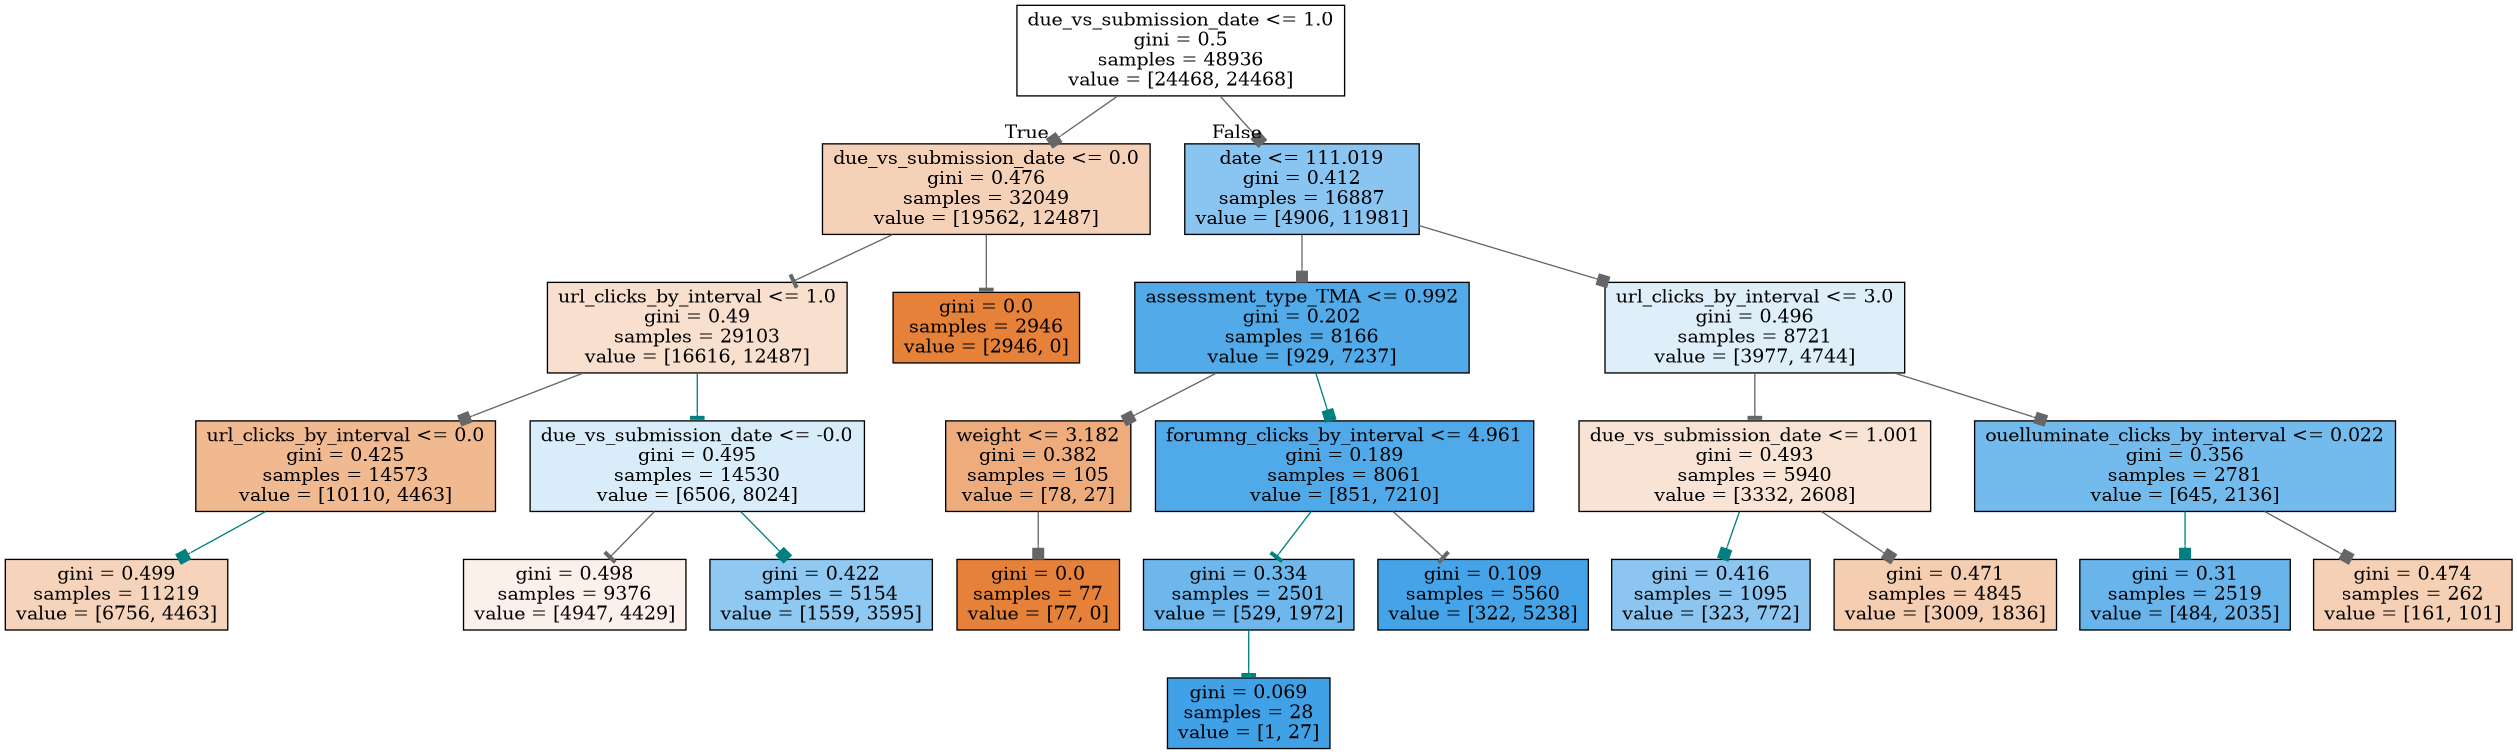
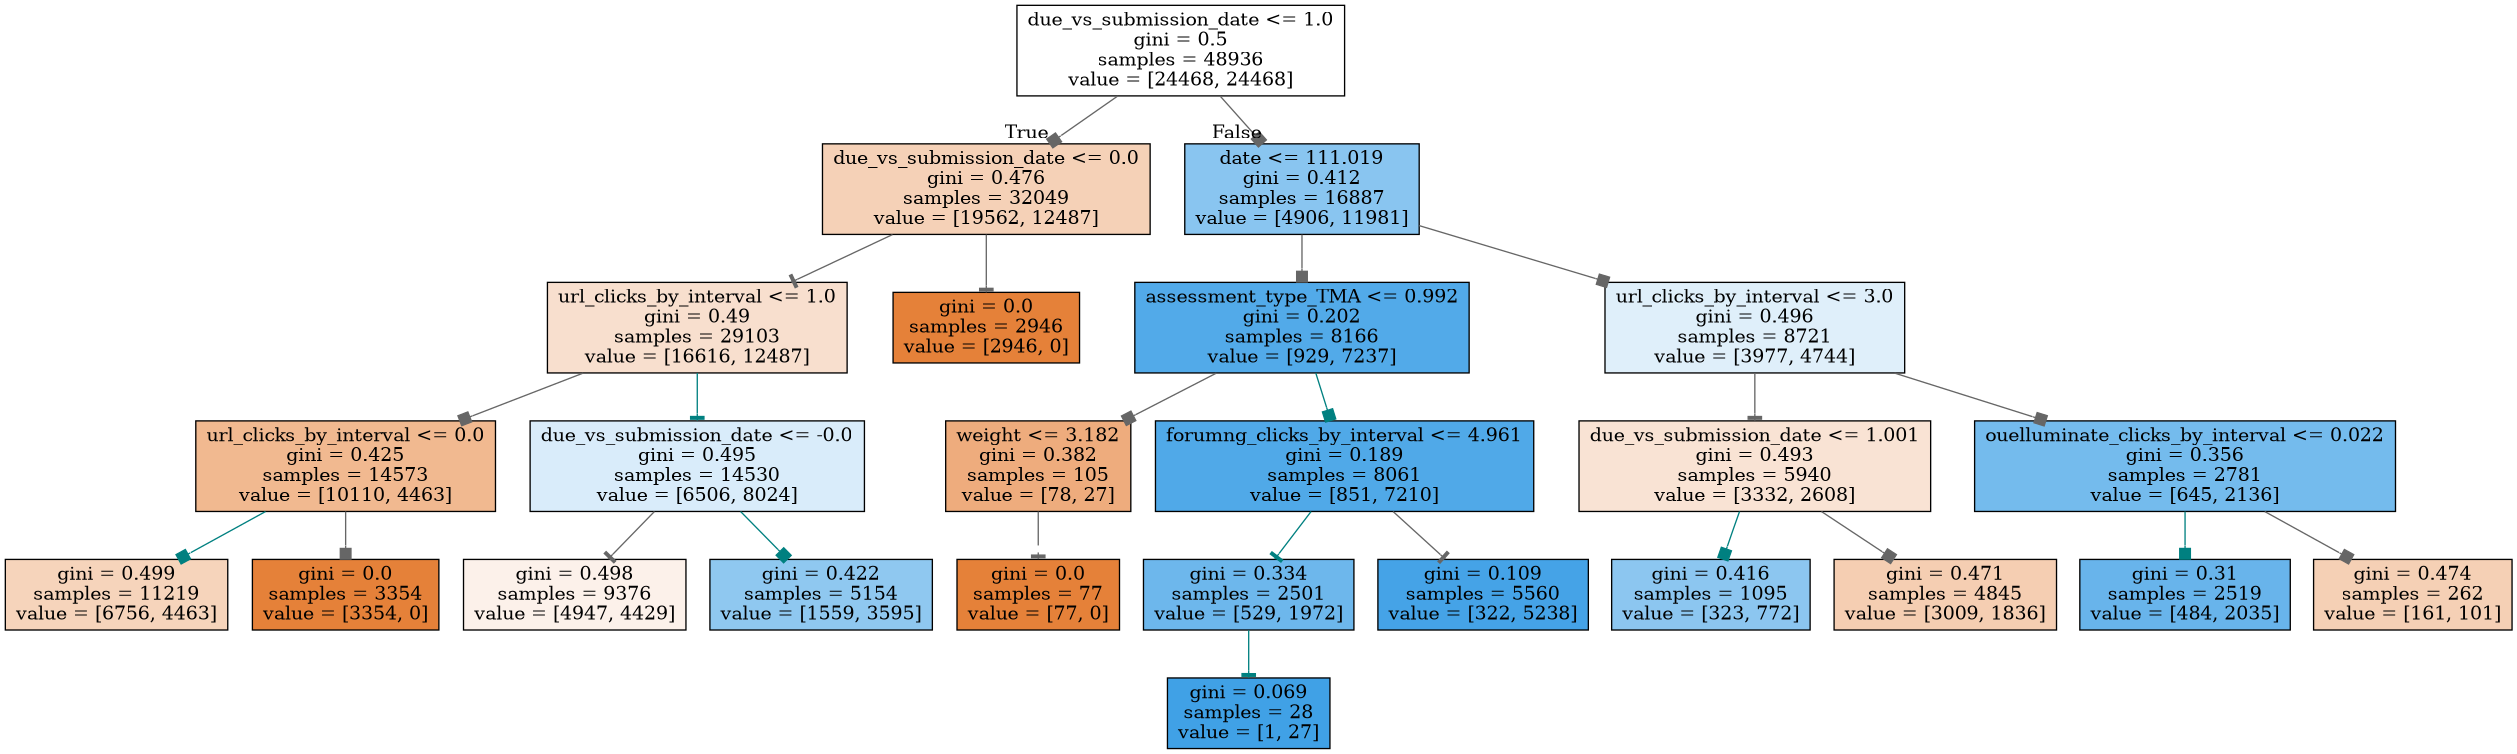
  digraph {
    node [color=black fillcolor="#e58139ff" shape=box style=filled]
    edge [arrowhead=box color=gray40]
    n1 [fillcolor="#e5813900" label="due_vs_submission_date <= 1.0\ngini = 0.5\nsamples = 48936\nvalue = [24468, 24468]"]
    n2 [fillcolor="#e581395c" label="due_vs_submission_date <= 0.0\ngini = 0.476\nsamples = 32049\nvalue = [19562, 12487]"]
    n3 [fillcolor="#399de597" label="date <= 111.019\ngini = 0.412\nsamples = 16887\nvalue = [4906, 11981]"]
    n4 [fillcolor="#e581393f" label="url_clicks_by_interval <= 1.0\ngini = 0.49\nsamples = 29103\nvalue = [16616, 12487]"]
    n5 [label="gini = 0.0\nsamples = 2946\nvalue = [2946, 0]"]
    n6 [fillcolor="#399de5de" label="assessment_type_TMA <= 0.992\ngini = 0.202\nsamples = 8166\nvalue = [929, 7237]"]
    n7 [fillcolor="#399de529" label="url_clicks_by_interval <= 3.0\ngini = 0.496\nsamples = 8721\nvalue = [3977, 4744]"]
    n8 [fillcolor="#e581398e" label="url_clicks_by_interval <= 0.0\ngini = 0.425\nsamples = 14573\nvalue = [10110, 4463]"]
    n9 [fillcolor="#399de530" label="due_vs_submission_date <= -0.0\ngini = 0.495\nsamples = 14530\nvalue = [6506, 8024]"]
    n10 [fillcolor="#e5813957" label="gini = 0.499\nsamples = 11219\nvalue = [6756, 4463]"]
+   n11 [label="gini = 0.0\nsamples = 3354\nvalue = [3354, 0]"]
    n12 [fillcolor="#e581391b" label="gini = 0.498\nsamples = 9376\nvalue = [4947, 4429]"]
    n13 [fillcolor="#399de590" label="gini = 0.422\nsamples = 5154\nvalue = [1559, 3595]"]
    n14 [fillcolor="#e58139a7" label="weight <= 3.182\ngini = 0.382\nsamples = 105\nvalue = [78, 27]"]
    n15 [fillcolor="#399de5e1" label="forumng_clicks_by_interval <= 4.961\ngini = 0.189\nsamples = 8061\nvalue = [851, 7210]"]
    n16 [fillcolor="#e5813937" label="due_vs_submission_date <= 1.001\ngini = 0.493\nsamples = 5940\nvalue = [3332, 2608]"]
    n17 [fillcolor="#399de5b2" label="ouelluminate_clicks_by_interval <= 0.022\ngini = 0.356\nsamples = 2781\nvalue = [645, 2136]"]
    n18 [label="gini = 0.0\nsamples = 77\nvalue = [77, 0]"]
    n19 [fillcolor="#399de5bb" label="gini = 0.334\nsamples = 2501\nvalue = [529, 1972]"]
    n20 [fillcolor="#399de5ef" label="gini = 0.109\nsamples = 5560\nvalue = [322, 5238]"]
    n21 [fillcolor="#399de5f6" label="gini = 0.069\nsamples = 28\nvalue = [1, 27]"]
    n22 [fillcolor="#399de594" label="gini = 0.416\nsamples = 1095\nvalue = [323, 772]"]
    n23 [fillcolor="#e5813963" label="gini = 0.471\nsamples = 4845\nvalue = [3009, 1836]"]
    n24 [fillcolor="#399de5c2" label="gini = 0.31\nsamples = 2519\nvalue = [484, 2035]"]
    n25 [fillcolor="#e581395f" label="gini = 0.474\nsamples = 262\nvalue = [161, 101]"]
    n1 -> n2 [headlabel=True labelangle=45 labeldistance=2.5]
    n1 -> n3 [headlabel=False labelangle=-45 labeldistance=2.5]
    n2 -> n4 [arrowhead=tee]
    n2 -> n5 [arrowhead=tee]
    n3 -> n6
    n3 -> n7
    n4 -> n8
    n4 -> n9 [arrowhead=tee color=teal]
    n6 -> n14
    n6 -> n15 [color=teal]
    n7 -> n16 [arrowhead=tee]
    n7 -> n17
    n8 -> n10 [color=teal]
+   n8 -> n11
    n9 -> n12 [arrowhead=tee]
    n9 -> n13 [color=teal]
-   n14 -> n18
+   n14 -> n18 [arrowhead=tee]
    n15 -> n19 [arrowhead=tee color=teal]
    n15 -> n20 [arrowhead=tee]
    n16 -> n22 [color=teal]
    n16 -> n23
    n17 -> n24 [color=teal]
    n17 -> n25
    n19 -> n21 [arrowhead=tee color=teal]
  }
